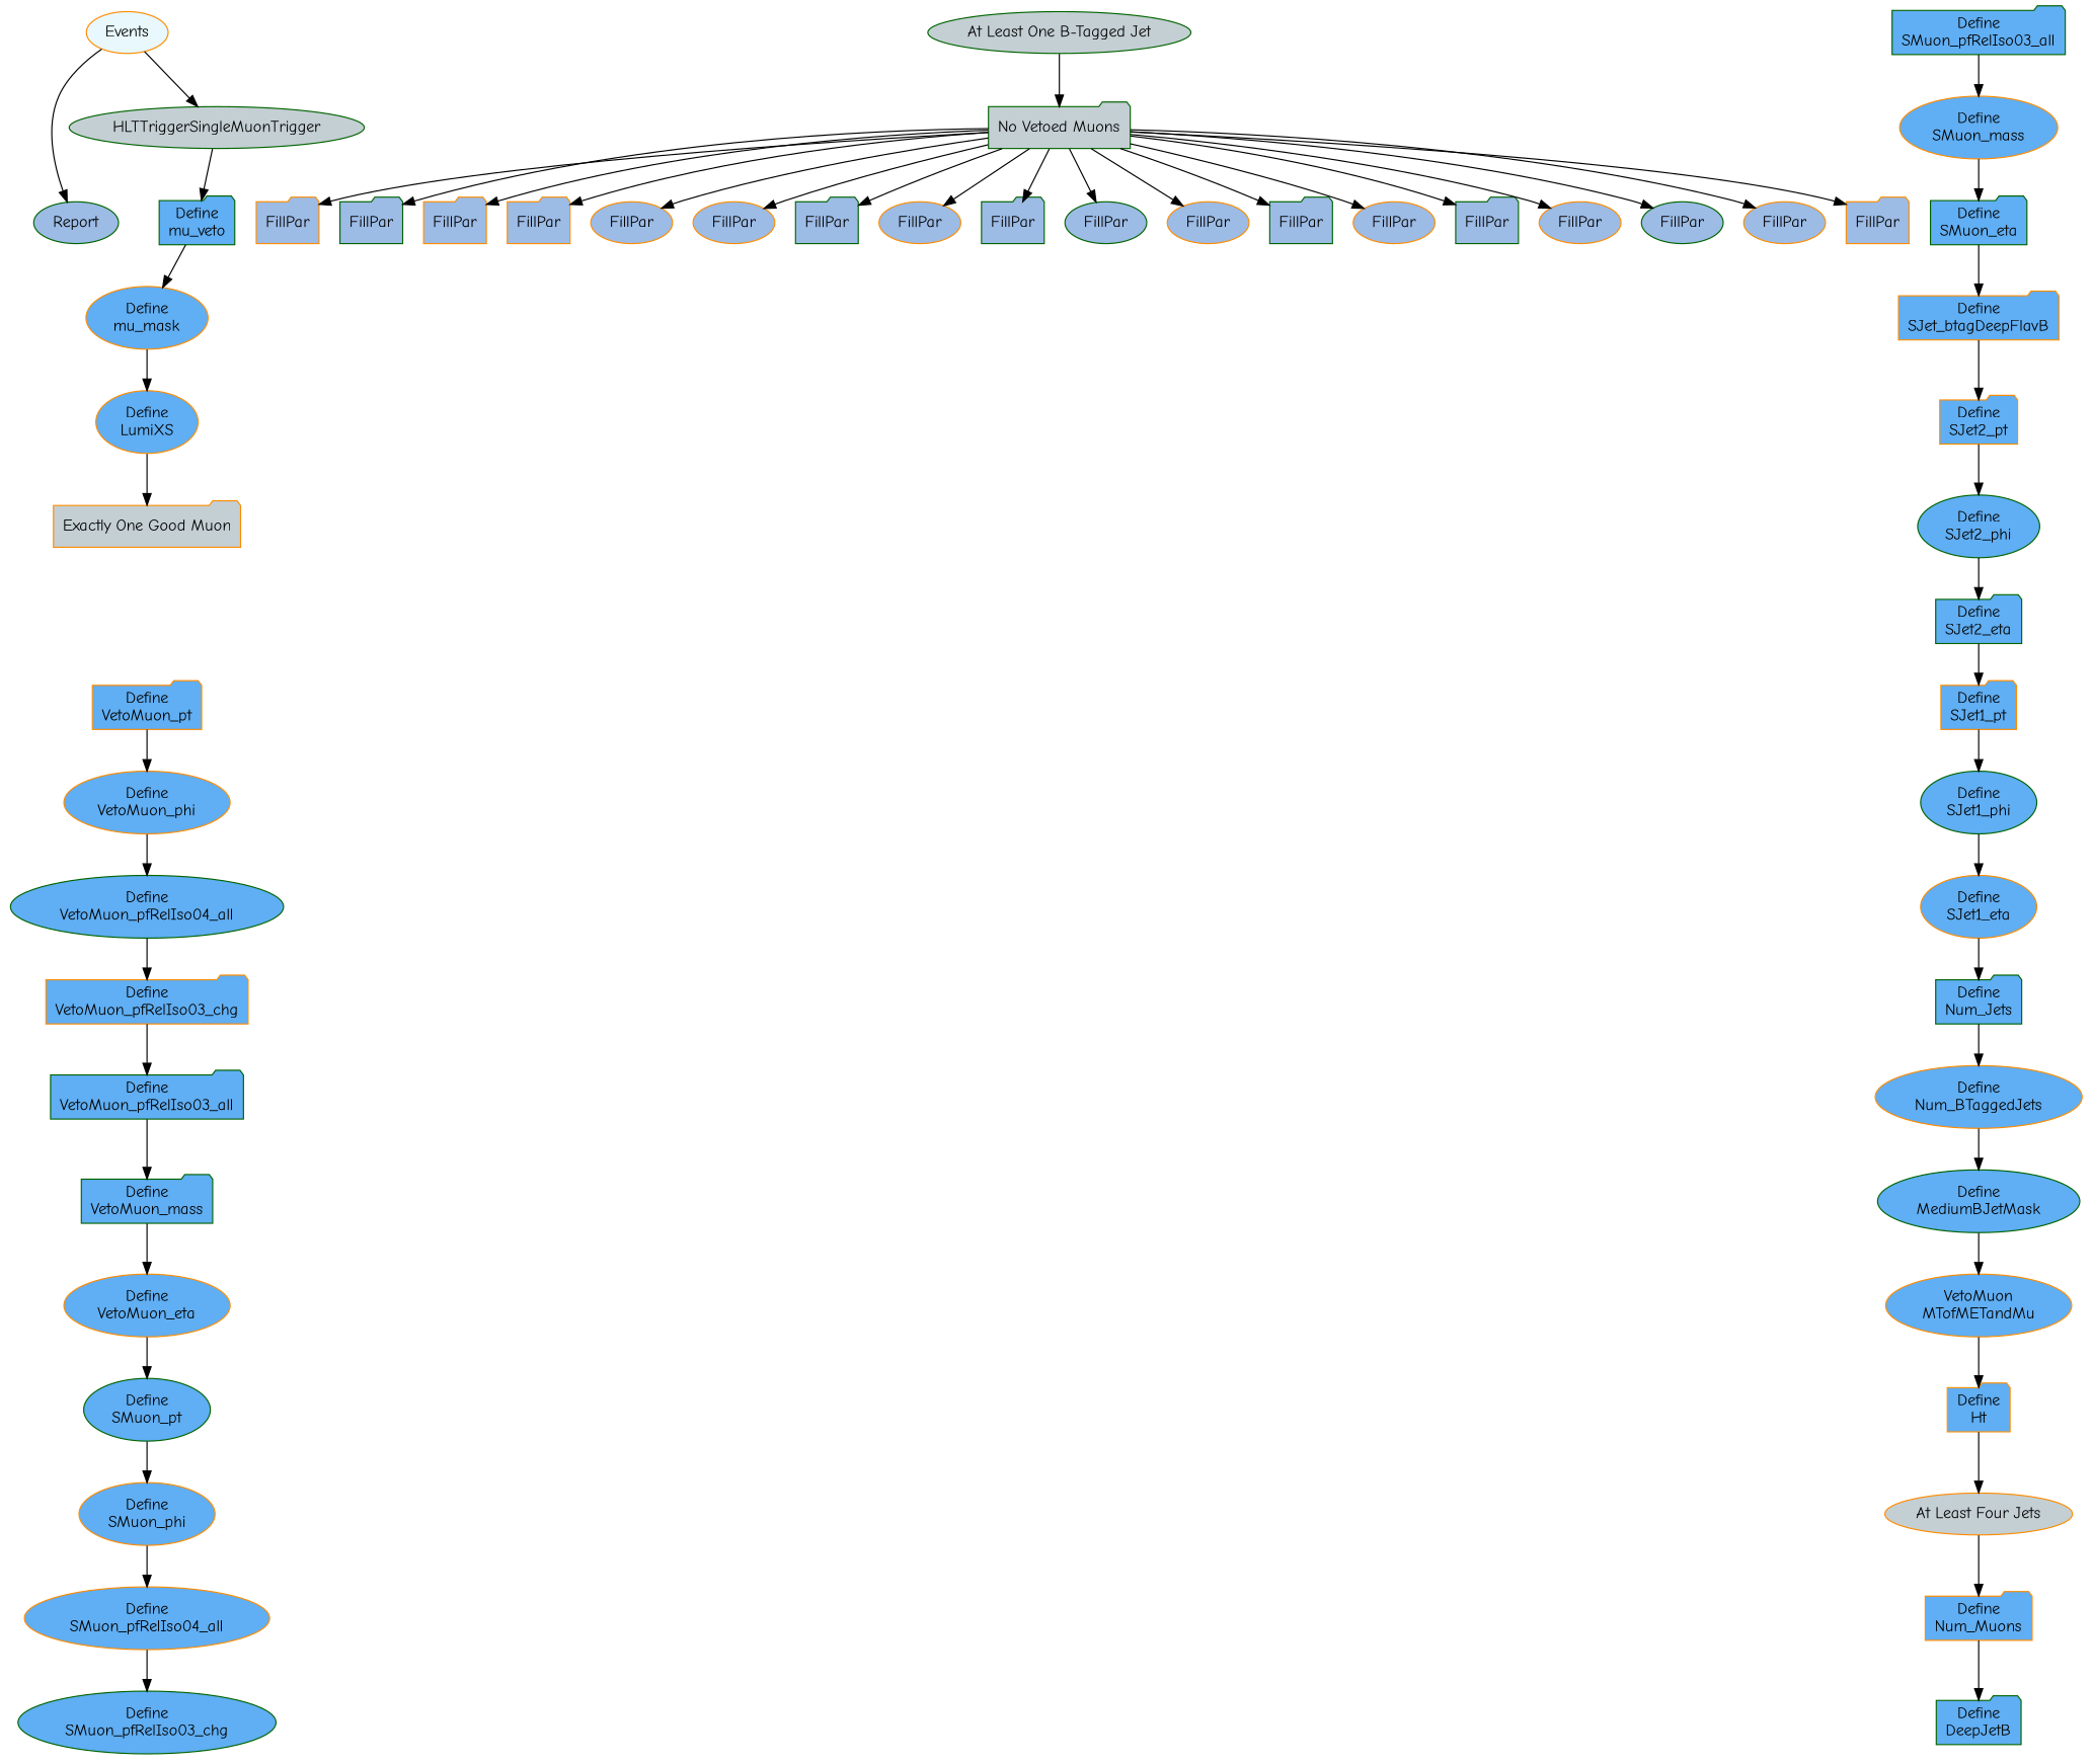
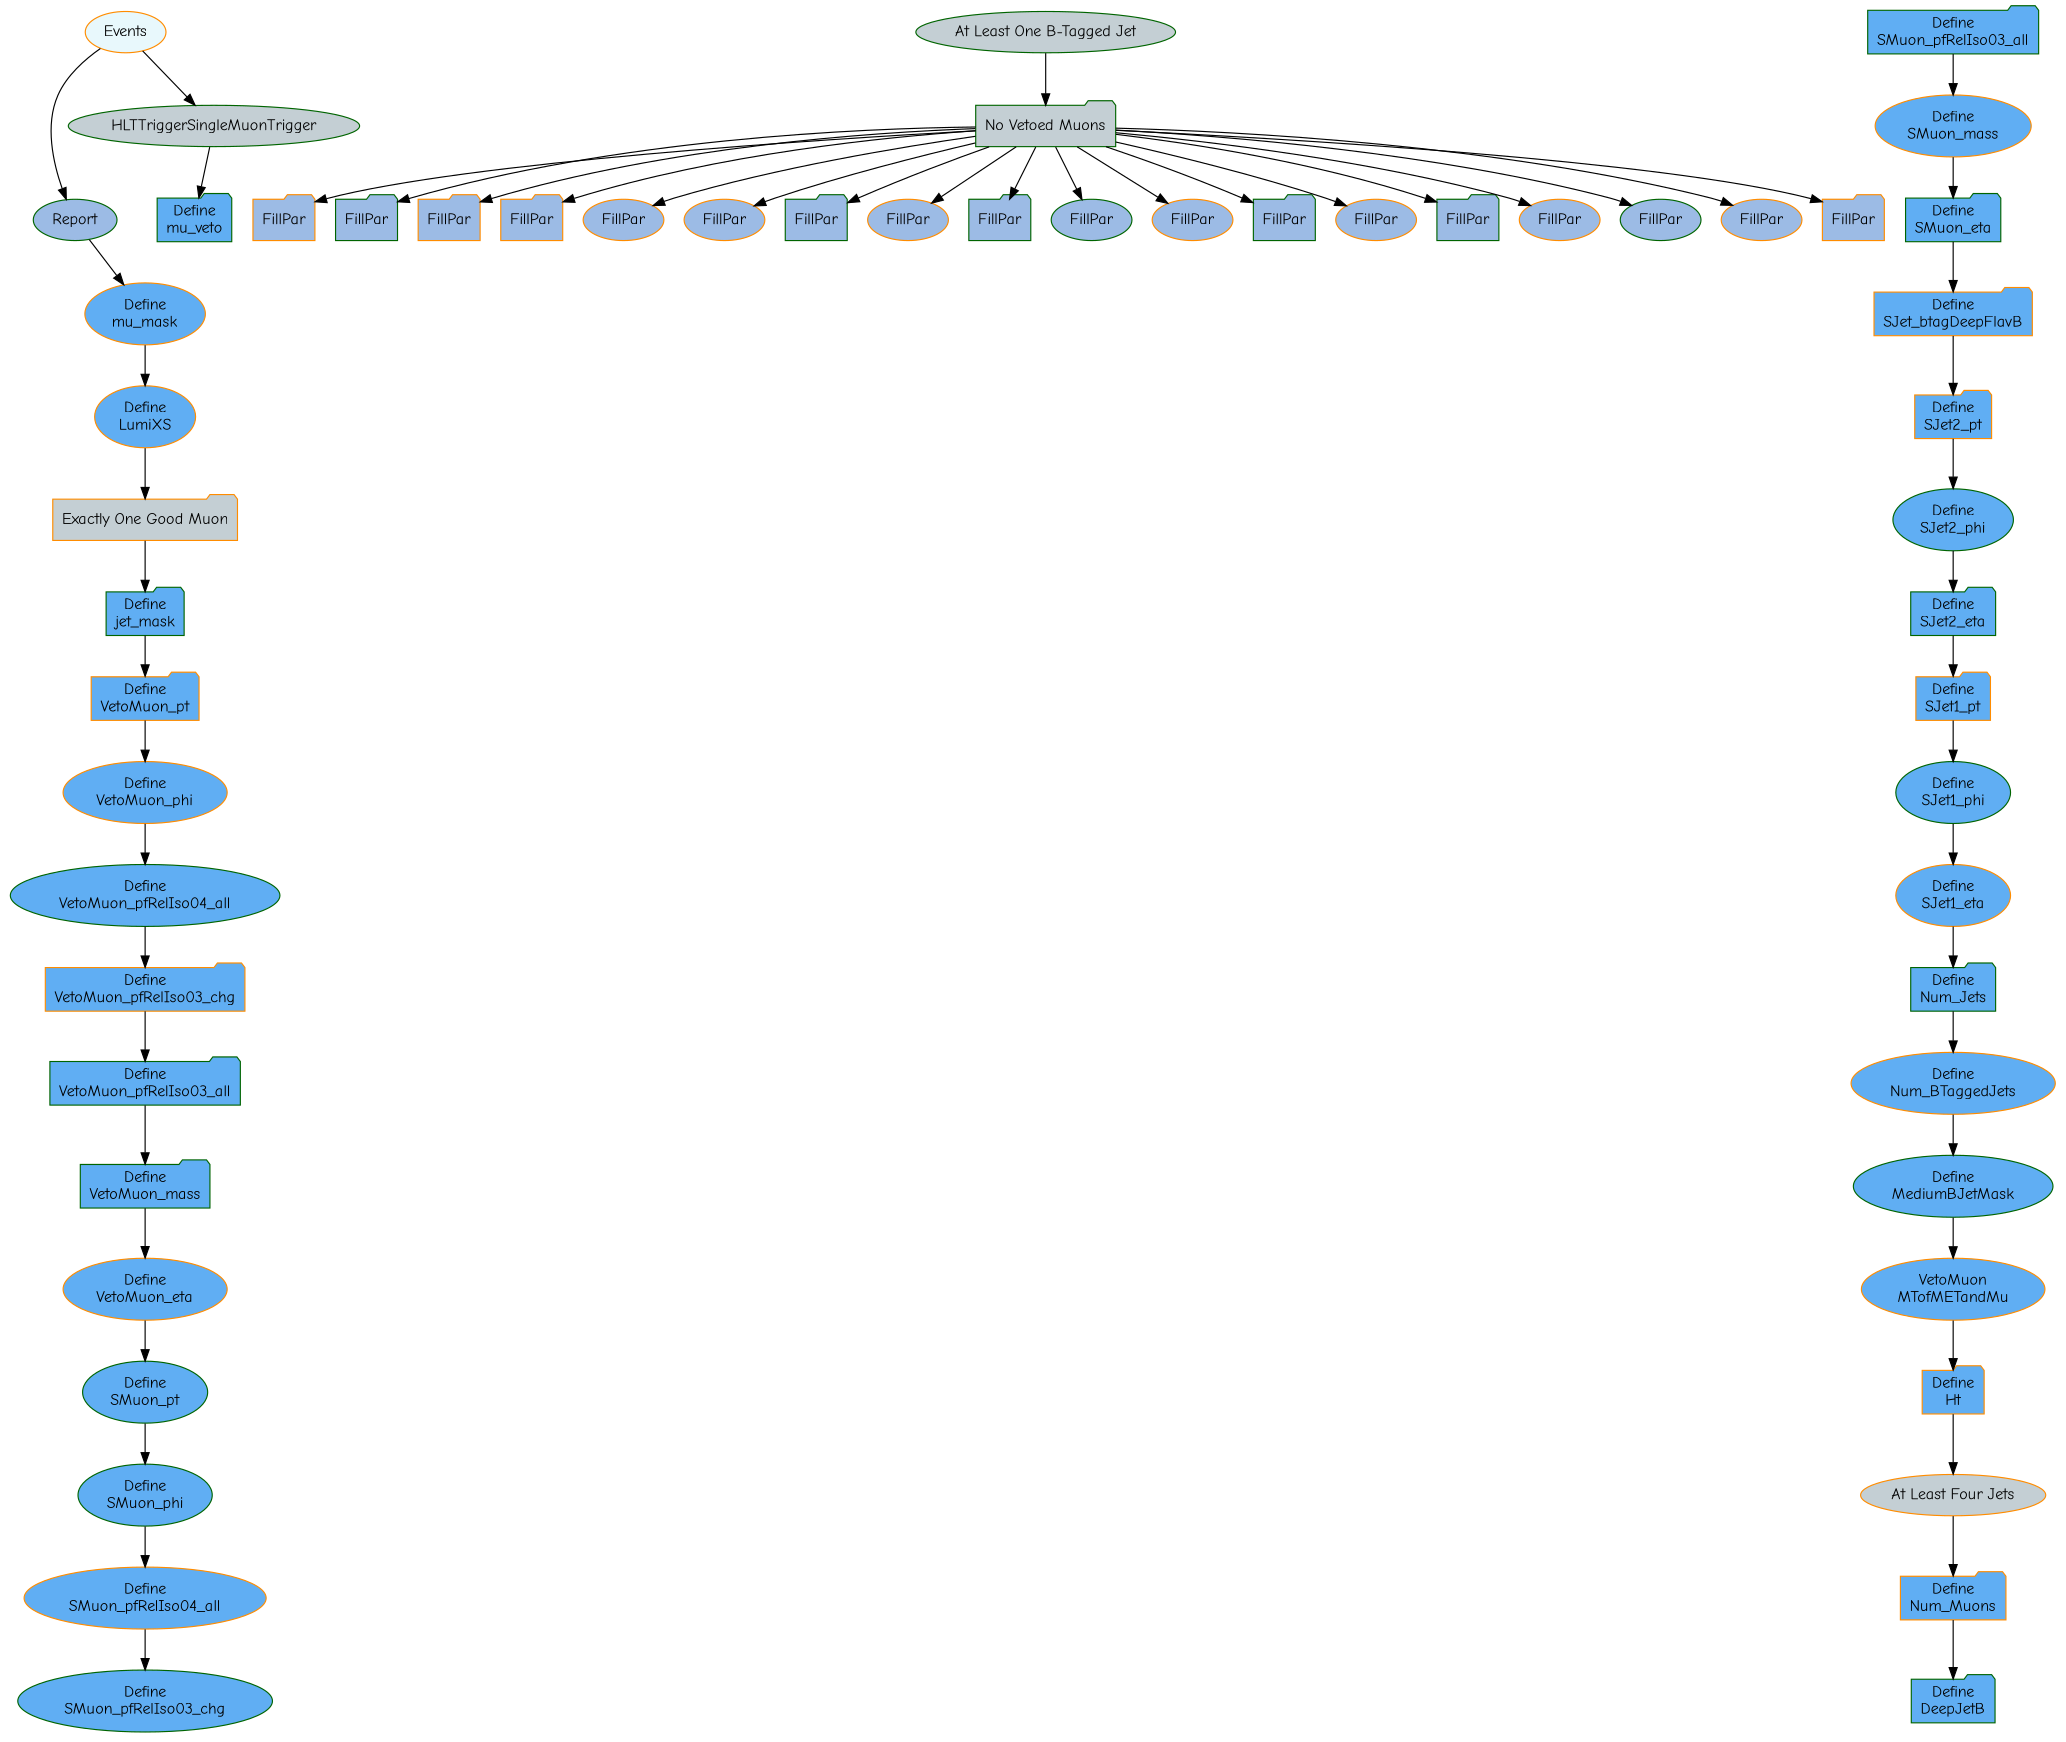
  digraph {
    fontname="Comic Neue"
    node [color=darkorange fillcolor="#60aef3" fontname="Comic Neue" shape=ellipse style=filled]
    edge [fontname="Comic Neue"]
    n1 [color=darkgreen fillcolor="#9cbbe5" label=Report]
    n2 [fillcolor="#e8f8fc" label=Events]
    n3 [color=darkgreen fillcolor="#c4cfd4" label=HLTTriggerSingleMuonTrigger]
    n4 [color=darkgreen label="Define\nmu_veto" shape=folder]
    n5 [fillcolor="#9cbbe5" label=FillPar shape=folder]
    n6 [color=darkgreen fillcolor="#c4cfd4" label="No Vetoed Muons" shape=folder]
    n7 [color=darkgreen fillcolor="#9cbbe5" label=FillPar shape=folder]
    n8 [fillcolor="#9cbbe5" label=FillPar shape=folder]
    n9 [fillcolor="#9cbbe5" label=FillPar shape=folder]
    n10 [fillcolor="#9cbbe5" label=FillPar]
    n11 [fillcolor="#9cbbe5" label=FillPar]
    n12 [color=darkgreen fillcolor="#9cbbe5" label=FillPar shape=folder]
    n13 [fillcolor="#9cbbe5" label=FillPar]
    n14 [color=darkgreen fillcolor="#9cbbe5" label=FillPar shape=folder]
    n15 [color=darkgreen fillcolor="#9cbbe5" label=FillPar]
    n16 [fillcolor="#9cbbe5" label=FillPar]
    n17 [color=darkgreen fillcolor="#9cbbe5" label=FillPar shape=folder]
    n18 [fillcolor="#9cbbe5" label=FillPar]
    n19 [color=darkgreen fillcolor="#9cbbe5" label=FillPar shape=folder]
    n20 [fillcolor="#9cbbe5" label=FillPar]
    n21 [color=darkgreen fillcolor="#9cbbe5" label=FillPar]
    n22 [fillcolor="#9cbbe5" label=FillPar]
    n23 [fillcolor="#9cbbe5" label=FillPar shape=folder]
    n24 [color=darkgreen fillcolor="#c4cfd4" label="At Least One B-Tagged Jet"]
    n25 [color=darkgreen label="Define\nDeepJetB" shape=folder]
    n26 [label="Define\nNum_Muons" shape=folder]
    n27 [fillcolor="#c4cfd4" label="At Least Four Jets"]
    n28 [label="Define\nHt" shape=folder]
    n29 [label="VetoMuon\nMTofMETandMu"]
    n30 [color=darkgreen label="Define\nMediumBJetMask"]
    n31 [label="Define\nNum_BTaggedJets"]
    n32 [color=darkgreen label="Define\nNum_Jets" shape=folder]
    n33 [label="Define\nSJet1_eta"]
    n34 [color=darkgreen label="Define\nSJet1_phi"]
    n35 [label="Define\nSJet1_pt" shape=folder]
    n36 [color=darkgreen label="Define\nSJet2_eta" shape=folder]
    n37 [color=darkgreen label="Define\nSJet2_phi"]
    n38 [label="Define\nSJet2_pt" shape=folder]
    n39 [label="Define\nSJet_btagDeepFlavB" shape=folder]
    n40 [color=darkgreen label="Define\nSMuon_eta" shape=folder]
    n41 [label="Define\nSMuon_mass"]
    n42 [color=darkgreen label="Define\nSMuon_pfRelIso03_all" shape=folder]
    n43 [color=darkgreen label="Define\nSMuon_pfRelIso03_chg"]
    n44 [label="Define\nSMuon_pfRelIso04_all"]
-   n45 [label="Define\nSMuon_phi"]
+   n45 [color=darkgreen label="Define\nSMuon_phi"]
    n46 [color=darkgreen label="Define\nSMuon_pt"]
    n47 [label="Define\nVetoMuon_eta"]
    n48 [color=darkgreen label="Define\nVetoMuon_mass" shape=folder]
    n49 [color=darkgreen label="Define\nVetoMuon_pfRelIso03_all" shape=folder]
    n50 [label="Define\nVetoMuon_pfRelIso03_chg" shape=folder]
    n51 [color=darkgreen label="Define\nVetoMuon_pfRelIso04_all"]
    n52 [label="Define\nVetoMuon_phi"]
    n53 [label="Define\nVetoMuon_pt" shape=folder]
+   n54 [color=darkgreen label="Define\njet_mask" shape=folder]
    n55 [fillcolor="#c4cfd4" label="Exactly One Good Muon" shape=folder]
    n56 [label="Define\nLumiXS"]
    n57 [label="Define\nmu_mask"]
    n2 -> n1
    n2 -> n3
    n3 -> n4
-   n4 -> n57
+   n1 -> n57
    n6 -> n5
    n6 -> n7
    n6 -> n8
    n6 -> n9
    n6 -> n10
    n6 -> n11
    n6 -> n12
    n6 -> n13
    n6 -> n14
    n6 -> n15
    n6 -> n16
    n6 -> n17
    n6 -> n18
    n6 -> n19
    n6 -> n20
    n6 -> n21
    n6 -> n22
    n6 -> n23
    n24 -> n6
    n26 -> n25
    n27 -> n26
    n28 -> n27
    n29 -> n28
    n30 -> n29
    n31 -> n30
    n32 -> n31
    n33 -> n32
    n34 -> n33
    n35 -> n34
    n36 -> n35
    n37 -> n36
    n38 -> n37
    n39 -> n38
    n40 -> n39
    n41 -> n40
    n42 -> n41
    n44 -> n43
    n45 -> n44
    n46 -> n45
    n47 -> n46
    n48 -> n47
    n49 -> n48
    n50 -> n49
    n51 -> n50
    n52 -> n51
    n53 -> n52
+   n54 -> n53
+   n55 -> n54
    n56 -> n55
    n57 -> n56
  }
